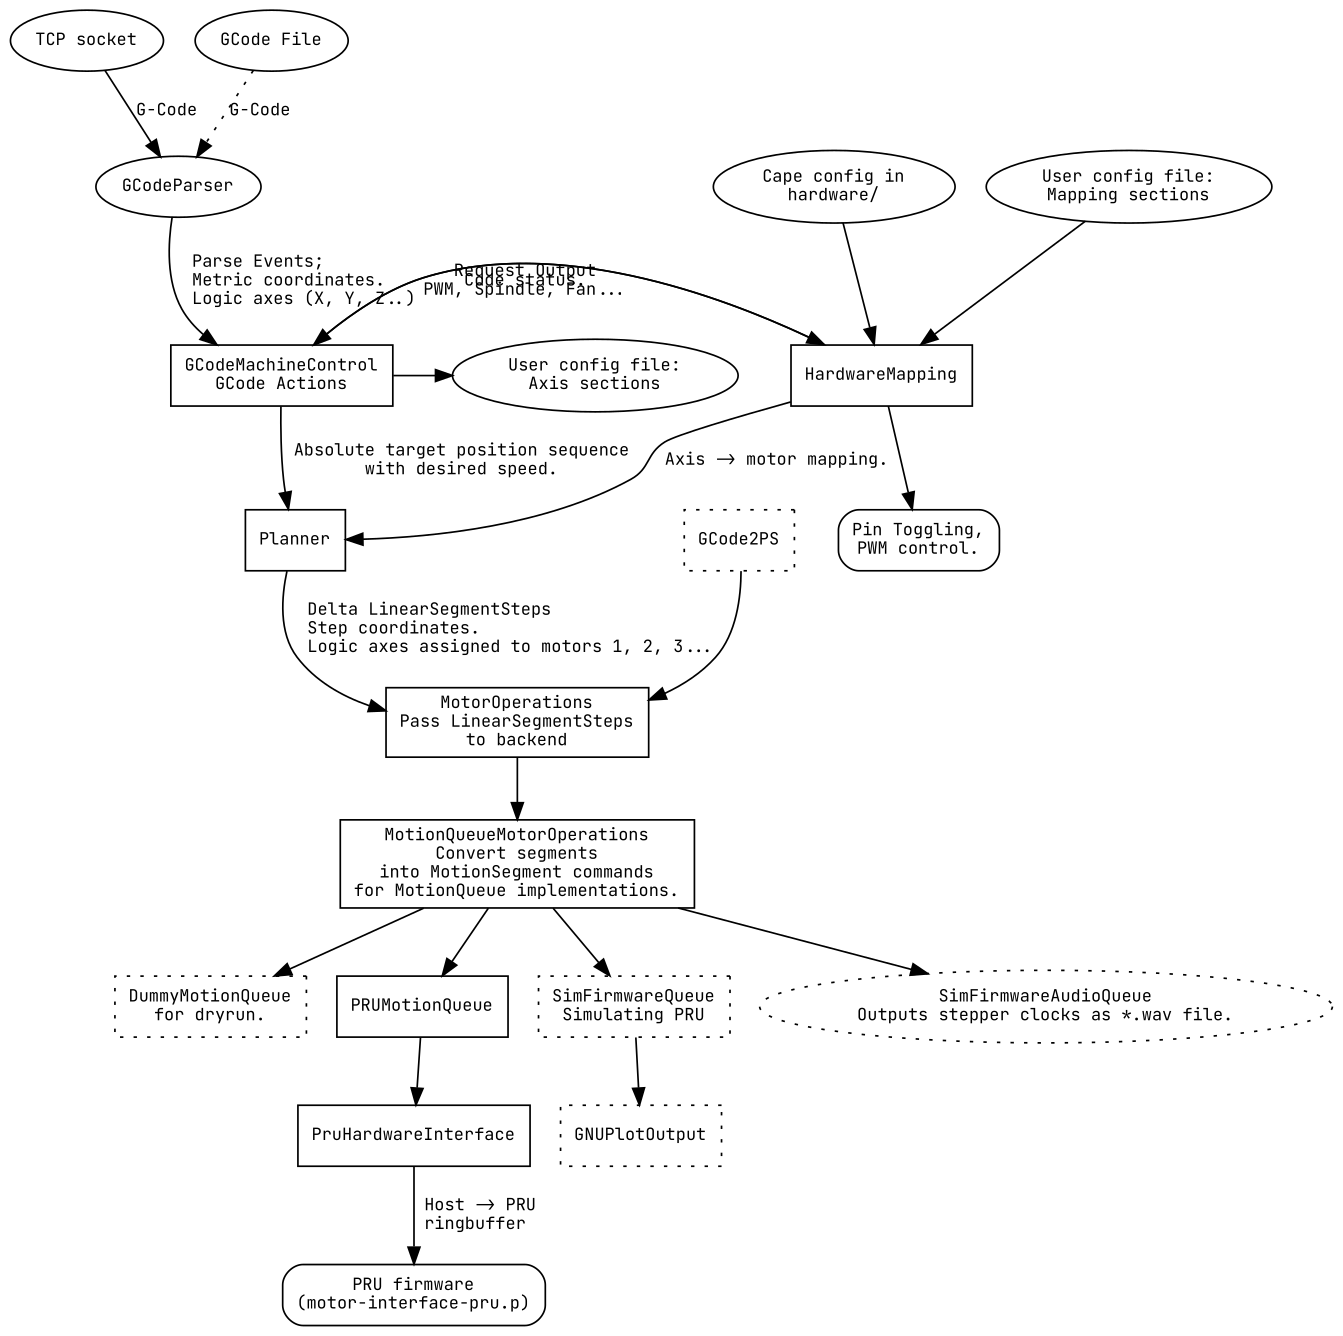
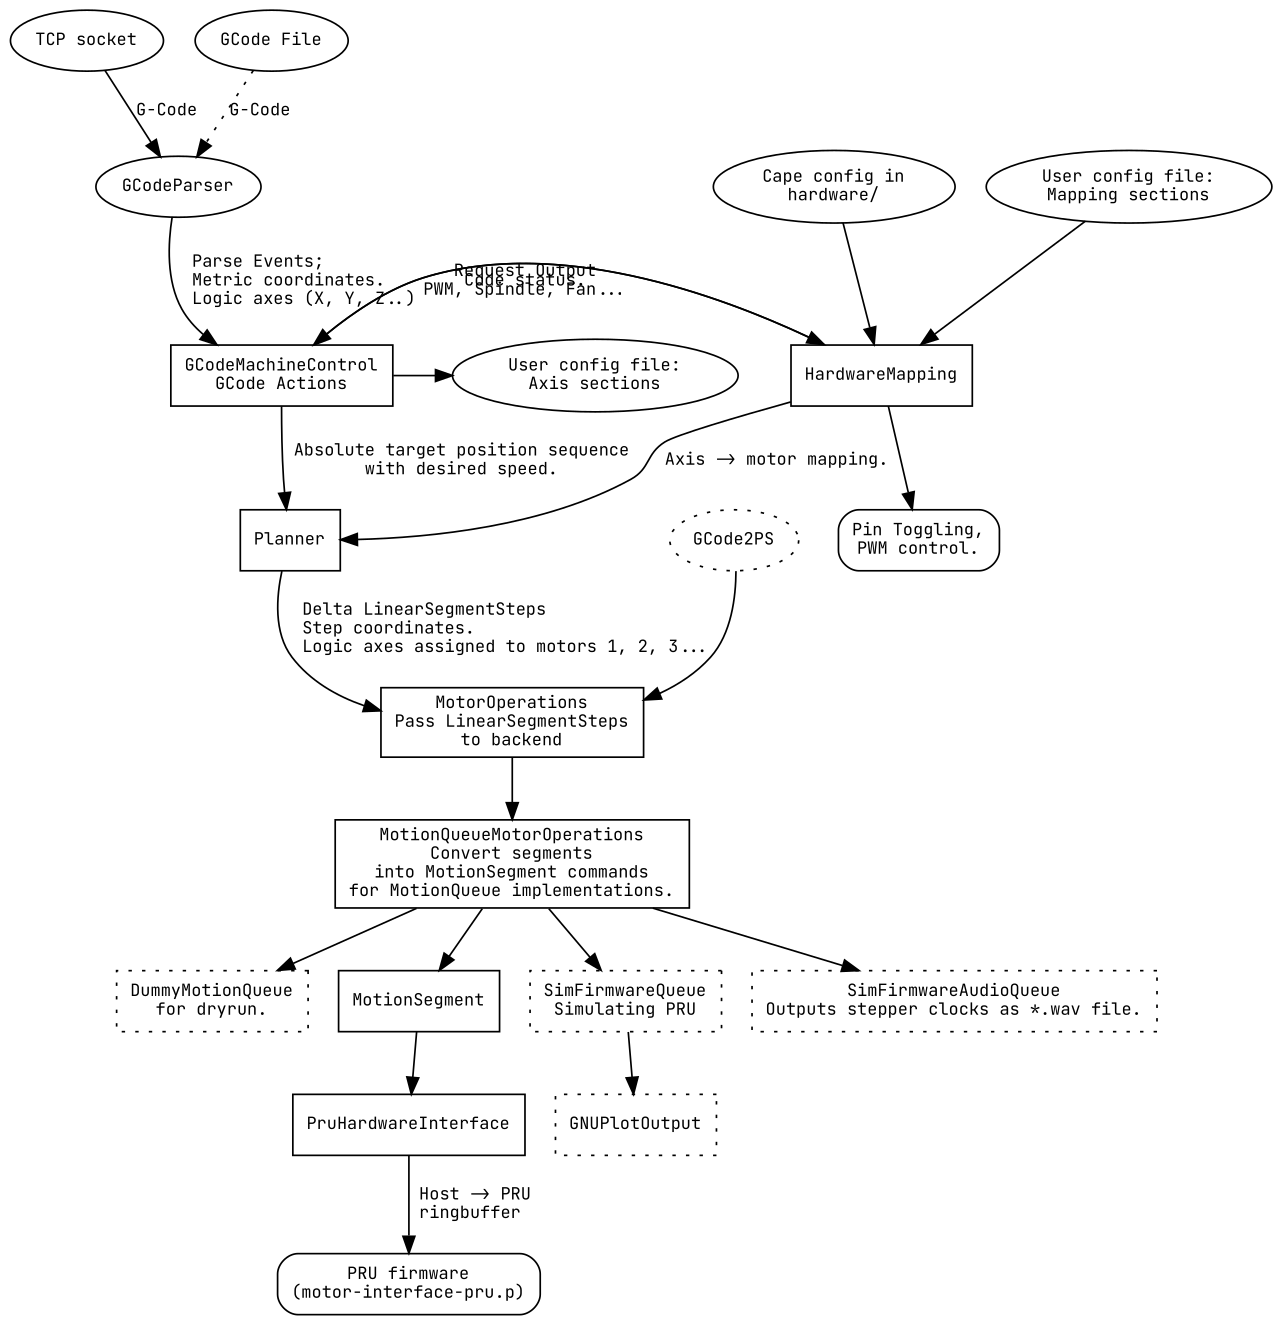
  digraph {
    fontname="JetBrains Mono"
    node [fontname="JetBrains Mono" fontsize=10 shape=box]
    edge [fontname="JetBrains Mono" fontsize=10]
    n1 [label="TCP socket" shape=oval]
    GCodeParser [shape=ellipse]
    n3 [label="GCodeMachineControl\nGCode Actions"]
    HardwareMapping
    Planner
    n6 [label="MotorOperations\nPass LinearSegmentSteps\nto backend"]
    n7 [label="MotionQueueMotorOperations\nConvert segments\ninto MotionSegment commands\nfor MotionQueue implementations."]
    n8 [label="DummyMotionQueue\nfor dryrun." style=dotted]
-   PRUMotionQueue
+   PRUMotionQueue [label=MotionSegment]
    n10 [label="SimFirmwareQueue\nSimulating PRU" style=dotted]
-   n11 [label="SimFirmwareAudioQueue\nOutputs stepper clocks as *.wav file." shape=ellipse style=dotted]
-   GCode2PS [style=dotted]
+   n11 [label="SimFirmwareAudioQueue\nOutputs stepper clocks as *.wav file." style=dotted]
+   GCode2PS [shape=ellipse style=dotted]
    PruHardwareInterface
    n14 [label="GCode File" shape=oval]
    n15 [label="Cape config in\nhardware/" shape=oval]
    n16 [label="User config file:\nMapping sections" shape=oval]
    n17 [label="User config file:\nAxis sections" shape=oval]
    GNUPlotOutput [style=dotted]
    n19 [label="Pin Toggling,\nPWM control." style=rounded]
    n20 [label="PRU firmware\n(motor-interface-pru.p)" style=rounded]
    subgraph sub_1 {
      n1
    }
    subgraph sub_2 {
      GCodeParser
      n3
      HardwareMapping
      Planner
      n6
      n7
      n8
      PRUMotionQueue
      n10
      n11
      GCode2PS
      PruHardwareInterface
    }
    subgraph sub_3 {
      n14
      n15
      n16
      n17
    }
    subgraph sub_4 {
      GNUPlotOutput
      n19
      n20
    }
    subgraph sub_5 {
      rank=same
      n3
      HardwareMapping
    }
    subgraph sub_6 {
      rank=same
      n3
      n17
    }
    n1 -> GCodeParser [label="G-Code"]
    GCodeParser -> n3 [label=" Parse Events;\l Metric coordinates.\l Logic axes (X, Y, Z..)"]
    n3 -> HardwareMapping [label="Request Output\nPWM, Spindle, Fan..." rank=0]
    n3 -> Planner [label=" Absolute target position sequence\l with desired speed."]
    n3 -> n17
    HardwareMapping -> n3 [label="Code status."]
    HardwareMapping -> Planner [label="Axis -> motor mapping."]
    HardwareMapping -> n19
    Planner -> n6 [label=" Delta LinearSegmentSteps\l Step coordinates.\l Logic axes assigned to motors 1, 2, 3..."]
    n6 -> n7
    n7 -> n8
    n7 -> PRUMotionQueue
    n7 -> n10
    n7 -> n11
    PRUMotionQueue -> PruHardwareInterface
    n10 -> GNUPlotOutput
    GCode2PS -> n6
    PruHardwareInterface -> n20 [label=" Host -> PRU\lringbuffer"]
    n14 -> GCodeParser [label="G-Code" style=dotted]
    n15 -> HardwareMapping
    n16 -> HardwareMapping
  }
